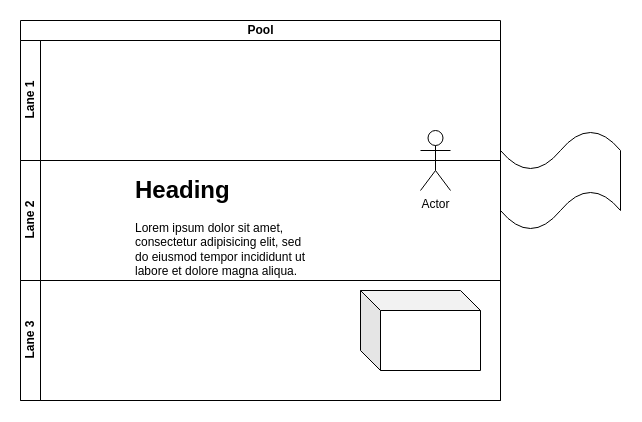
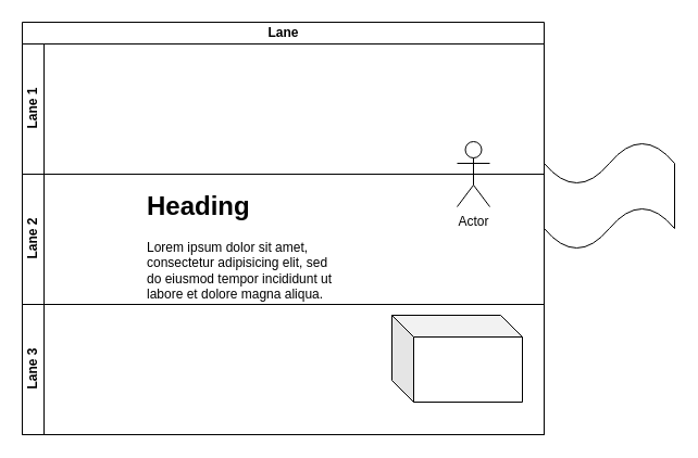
  <mxCell id="0" />
  <mxCell id="1" parent="0" />
  <mxCell id="2" value="&lt;h1&gt;Heading&lt;/h1&gt;&lt;p&gt;Lorem ipsum dolor sit amet, consectetur adipisicing elit, sed do eiusmod tempor incididunt ut labore et dolore magna aliqua.&lt;/p&gt;" style="text;html=1;strokeColor=none;fillColor=none;spacing=5;spacingTop=-20;whiteSpace=wrap;overflow=hidden;rounded=0;" vertex="1" parent="1"><mxGeometry x="130" y="170" width="190" height="120" as="geometry" /></mxCell>
  <mxCell id="3" value="Actor" style="shape=umlActor;verticalLabelPosition=bottom;verticalAlign=top;html=1;outlineConnect=0;" vertex="1" parent="1"><mxGeometry x="420" y="130" width="30" height="60" as="geometry" /></mxCell>
  <mxCell id="4" value="" style="shape=tape;whiteSpace=wrap;html=1;" vertex="1" parent="1"><mxGeometry x="500" y="130" width="120" height="100" as="geometry" /></mxCell>
  <mxCell id="5" value="" style="shape=cube;whiteSpace=wrap;html=1;boundedLbl=1;backgroundOutline=1;darkOpacity=0.05;darkOpacity2=0.1;" vertex="1" parent="1"><mxGeometry x="360" y="290" width="120" height="80" as="geometry" /></mxCell>
- <mxCell id="6" value="Pool" style="swimlane;html=1;childLayout=stackLayout;resizeParent=1;resizeParentMax=0;horizontal=1;startSize=20;horizontalStack=0;" vertex="1" parent="1"><mxGeometry x="20" y="20" width="480" height="380" as="geometry" /></mxCell>
+ <mxCell id="6" value="Lane" style="swimlane;html=1;childLayout=stackLayout;resizeParent=1;resizeParentMax=0;horizontal=1;startSize=20;horizontalStack=0;" vertex="1" parent="1"><mxGeometry x="20" y="20" width="480" height="380" as="geometry" /></mxCell>
  <mxCell id="7" value="Lane 1" style="swimlane;html=1;startSize=20;horizontal=0;" vertex="1" parent="6"><mxGeometry y="20" width="480" height="120" as="geometry" /></mxCell>
  <mxCell id="8" value="Lane 2" style="swimlane;html=1;startSize=20;horizontal=0;" vertex="1" parent="6"><mxGeometry y="140" width="480" height="120" as="geometry" /></mxCell>
  <mxCell id="9" value="Lane 3" style="swimlane;html=1;startSize=20;horizontal=0;" vertex="1" parent="6"><mxGeometry y="260" width="480" height="120" as="geometry" /></mxCell>
